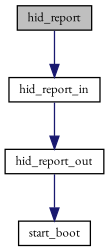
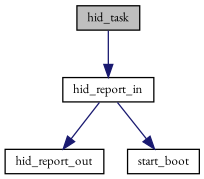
  digraph {
    fontname="EB Garamond"
    rankdir=TB
    node [color=black fillcolor=white fontname="EB Garamond" fontsize=10 shape=record style=filled]
    edge [color=midnightblue fontname="EB Garamond" fontsize=10 labelfontname="FreeSans.ttf" labelfontsize=10 style=solid]
-   n1 [fillcolor=grey75 fontcolor=black height=0.2 label=hid_report width=0.4]
+   n1 [fillcolor=grey75 fontcolor=black height=0.2 label=hid_task width=0.4]
    n2 [height=0.2 label=hid_report_in width=0.4]
    n3 [height=0.2 label=hid_report_out width=0.4]
    n4 [height=0.2 label=start_boot width=0.4]
    n1 -> n2
    n2 -> n3
-   n3 -> n4
+   n2 -> n4
  }
